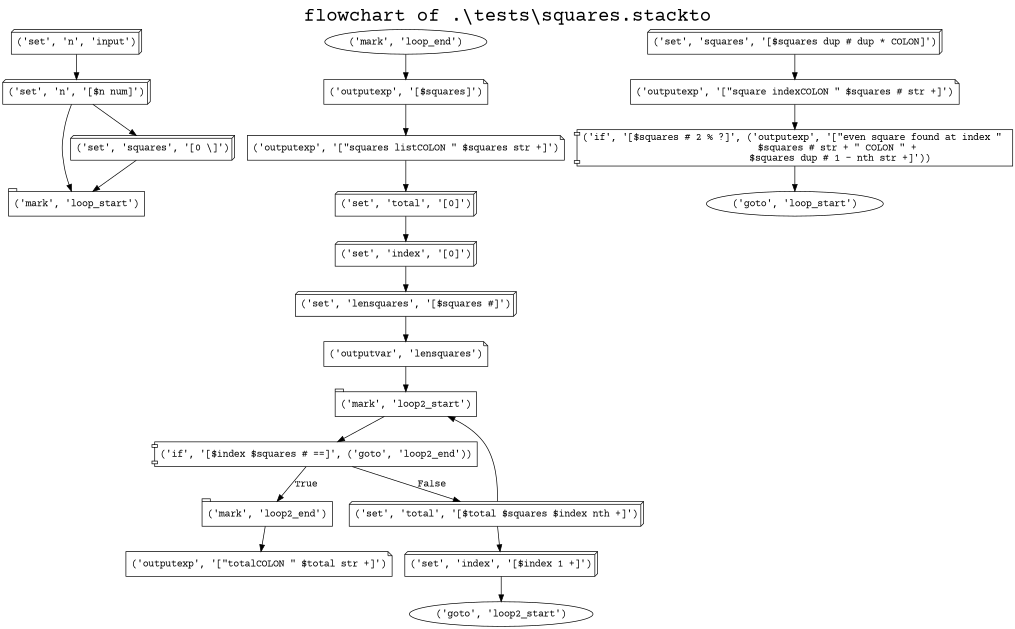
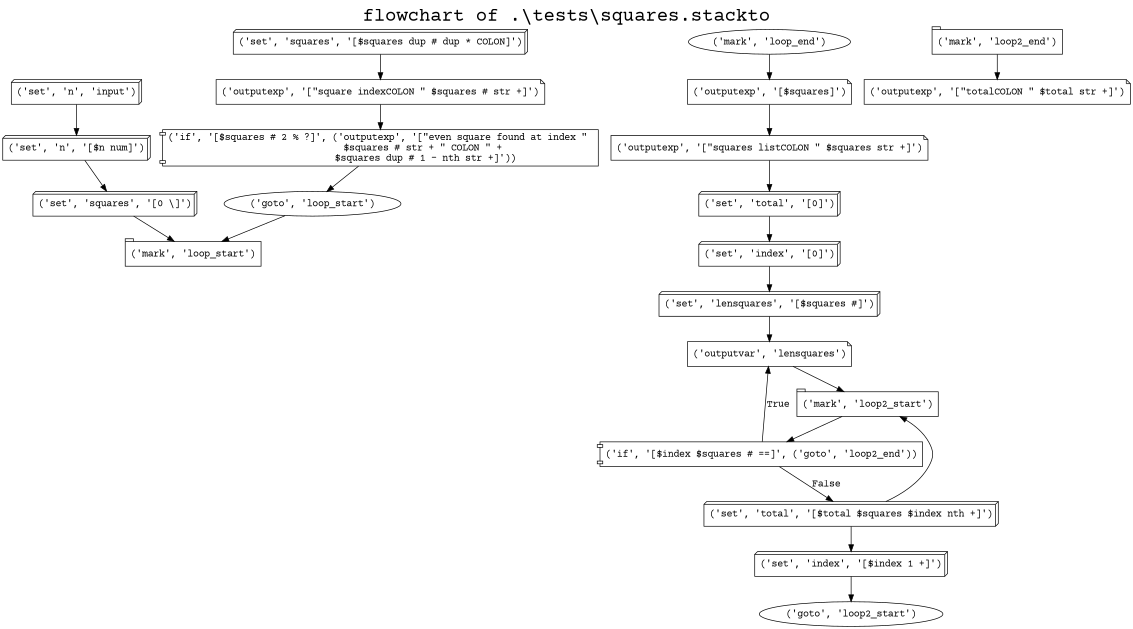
  digraph {
    fontname="Courier Prime"
    fontsize=28
    label="flowchart of .\\tests\\squares.stackto"
    labelloc=t
    node [fontname="Courier Prime" shape=box3d]
    edge [fontname="Courier Prime"]
    "('mark', 'loop_start')" [shape=tab]
    "('mark', 'loop_end')" [shape=ellipse]
    "('outputexp', '[$squares]')" [shape=note]
    "('outputexp', '[\"squares listCOLON \" $squares str +]')" [shape=note]
    "('mark', 'loop2_start')" [shape=tab]
    "('if', '[$index $squares # ==]', ('goto', 'loop2_end'))" [shape=component]
    "('mark', 'loop2_end')" [shape=tab]
    "('set', 'total', '[$total $squares $index nth +]')"
    "('outputexp', '[\"totalCOLON \" $total str +]')" [shape=note]
    "('set', 'n', 'input')"
    "('set', 'n', '[$n num]')"
    "('set', 'squares', '[0 \\]')"
    "('outputexp', '[\"square indexCOLON \" $squares # str +]')" [shape=note]
    "('set', 'squares', '[$squares dup # dup * COLON]')"
    "('if', '[$squares # 2 % ?]', ('outputexp', '[\"even square found at index \" \n                $squares # str + \" COLON \" + \n                $squares dup # 1 - nth str +]'))" [shape=component]
    "('goto', 'loop_start')" [shape=oval]
    "('set', 'total', '[0]')"
    "('set', 'index', '[0]')"
    "('set', 'lensquares', '[$squares #]')"
    "('outputvar', 'lensquares')" [shape=note]
    "('set', 'index', '[$index 1 +]')"
    "('goto', 'loop2_start')" [shape=oval]
    "('mark', 'loop_end')" -> "('outputexp', '[$squares]')"
    "('outputexp', '[$squares]')" -> "('outputexp', '[\"squares listCOLON \" $squares str +]')"
    "('outputexp', '[\"squares listCOLON \" $squares str +]')" -> "('set', 'total', '[0]')"
    "('mark', 'loop2_start')" -> "('if', '[$index $squares # ==]', ('goto', 'loop2_end'))"
-   "('if', '[$index $squares # ==]', ('goto', 'loop2_end'))" -> "('mark', 'loop2_end')" [label=True]
+   "('if', '[$index $squares # ==]', ('goto', 'loop2_end'))" -> "('outputvar', 'lensquares')" [label=True]
    "('if', '[$index $squares # ==]', ('goto', 'loop2_end'))" -> "('set', 'total', '[$total $squares $index nth +]')" [label=False]
    "('mark', 'loop2_end')" -> "('outputexp', '[\"totalCOLON \" $total str +]')"
    "('set', 'total', '[$total $squares $index nth +]')" -> "('mark', 'loop2_start')"
    "('set', 'total', '[$total $squares $index nth +]')" -> "('set', 'index', '[$index 1 +]')"
    "('set', 'n', 'input')" -> "('set', 'n', '[$n num]')"
    "('set', 'n', '[$n num]')" -> "('set', 'squares', '[0 \\]')"
    "('set', 'squares', '[0 \\]')" -> "('mark', 'loop_start')"
    "('outputexp', '[\"square indexCOLON \" $squares # str +]')" -> "('if', '[$squares # 2 % ?]', ('outputexp', '[\"even square found at index \" \n                $squares # str + \" COLON \" + \n                $squares dup # 1 - nth str +]'))"
    "('set', 'squares', '[$squares dup # dup * COLON]')" -> "('outputexp', '[\"square indexCOLON \" $squares # str +]')"
    "('if', '[$squares # 2 % ?]', ('outputexp', '[\"even square found at index \" \n                $squares # str + \" COLON \" + \n                $squares dup # 1 - nth str +]'))" -> "('goto', 'loop_start')"
-   "('set', 'n', '[$n num]')" -> "('mark', 'loop_start')"
+   "('goto', 'loop_start')" -> "('mark', 'loop_start')"
    "('set', 'total', '[0]')" -> "('set', 'index', '[0]')"
    "('set', 'index', '[0]')" -> "('set', 'lensquares', '[$squares #]')"
    "('set', 'lensquares', '[$squares #]')" -> "('outputvar', 'lensquares')"
    "('outputvar', 'lensquares')" -> "('mark', 'loop2_start')"
    "('set', 'index', '[$index 1 +]')" -> "('goto', 'loop2_start')"
  }
